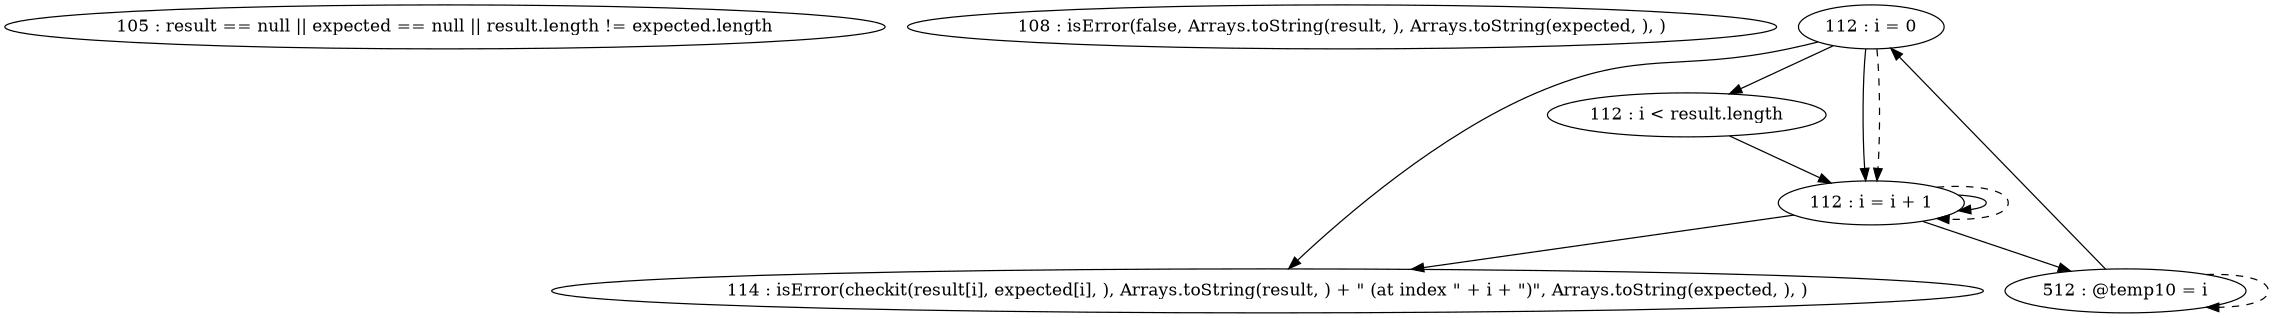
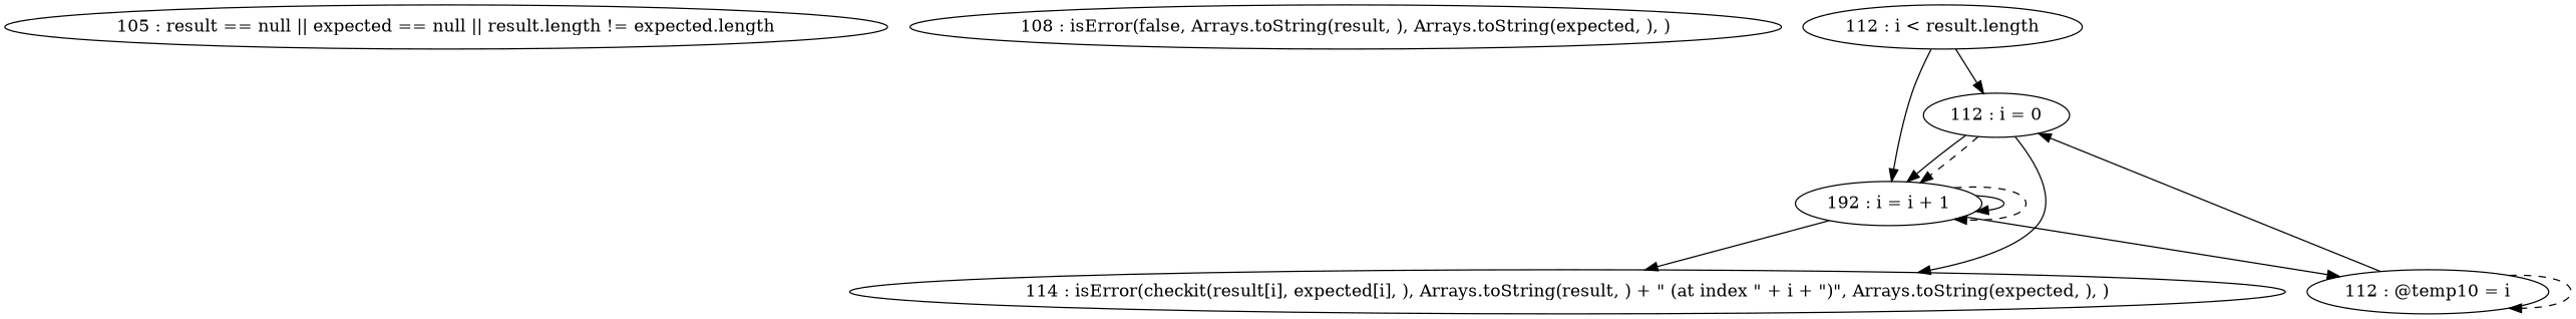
  digraph {
    "105 : result == null || expected == null || result.length != expected.length"
    "108 : isError(false, Arrays.toString(result, ), Arrays.toString(expected, ), )"
    "112 : i = 0"
    "112 : i < result.length"
-   "112 : i = i + 1"
+   "112 : i = i + 1" [label="192 : i = i + 1"]
    "114 : isError(checkit(result[i], expected[i], ), Arrays.toString(result, ) + \" (at index \" + i + \")\", Arrays.toString(expected, ), )"
-   "112 : @temp10 = i" [label="512 : @temp10 = i"]
-   "112 : i = 0" -> "112 : i < result.length"
+   "112 : @temp10 = i"
+   "112 : i < result.length" -> "112 : i = 0"
    "112 : i = 0" -> "112 : i = i + 1"
    "112 : i = 0" -> "112 : i = i + 1" [style=dashed]
    "112 : i = 0" -> "114 : isError(checkit(result[i], expected[i], ), Arrays.toString(result, ) + \" (at index \" + i + \")\", Arrays.toString(expected, ), )"
    "112 : i < result.length" -> "112 : i = i + 1"
    "112 : i = i + 1" -> "112 : i = i + 1"
    "112 : i = i + 1" -> "112 : i = i + 1" [style=dashed]
    "112 : i = i + 1" -> "114 : isError(checkit(result[i], expected[i], ), Arrays.toString(result, ) + \" (at index \" + i + \")\", Arrays.toString(expected, ), )"
    "112 : i = i + 1" -> "112 : @temp10 = i"
    "112 : @temp10 = i" -> "112 : i = 0"
    "112 : @temp10 = i" -> "112 : @temp10 = i" [style=dashed]
  }
